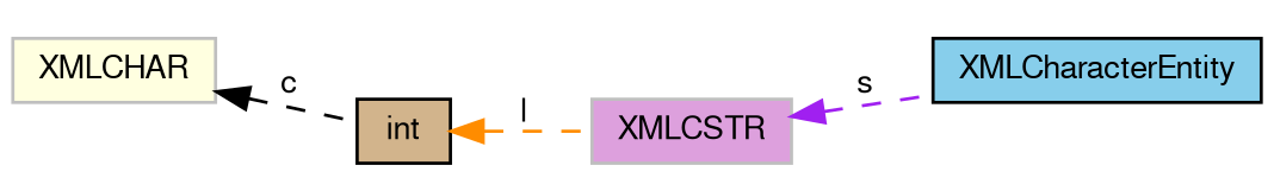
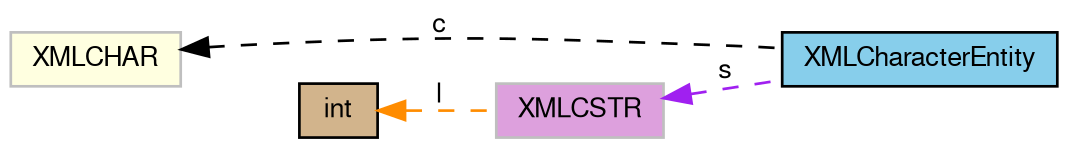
  digraph {
    rankdir=LR
    node [color=black fontname=FreeSans fontsize=10 shape=record style=filled]
    edge [dir=back fontname=FreeSans fontsize=10 labelfontname=FreeSans labelfontsize=10 style=dashed]
    n1 [fillcolor=skyblue fontcolor=black height=0.2 label=XMLCharacterEntity width=0.4]
    n2 [color=grey75 fillcolor=plum height=0.2 label=XMLCSTR width=0.4]
    n3 [fillcolor=tan height=0.2 label=int width=0.4]
    n4 [color=grey75 fillcolor=lightyellow height=0.2 label=XMLCHAR width=0.4]
    n2 -> n1 [color=purple label=" s"]
    n3 -> n2 [color=darkorange label=" l"]
-   n4 -> n3 [color=black label=" c"]
+   n4 -> n1 [color=black label=" c"]
  }
